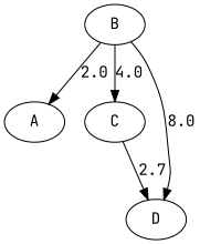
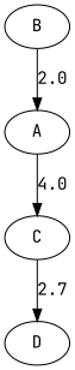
  digraph {
    fontname="JetBrains Mono"
    node [fontname="JetBrains Mono"]
    edge [fontname="JetBrains Mono"]
    A
    C
    B
    D
-   B -> C [label=4.0]
+   A -> C [label=4.0]
    C -> D [label=2.7]
    B -> A [label=2.0]
-   B -> D [label=8.0]
  }
